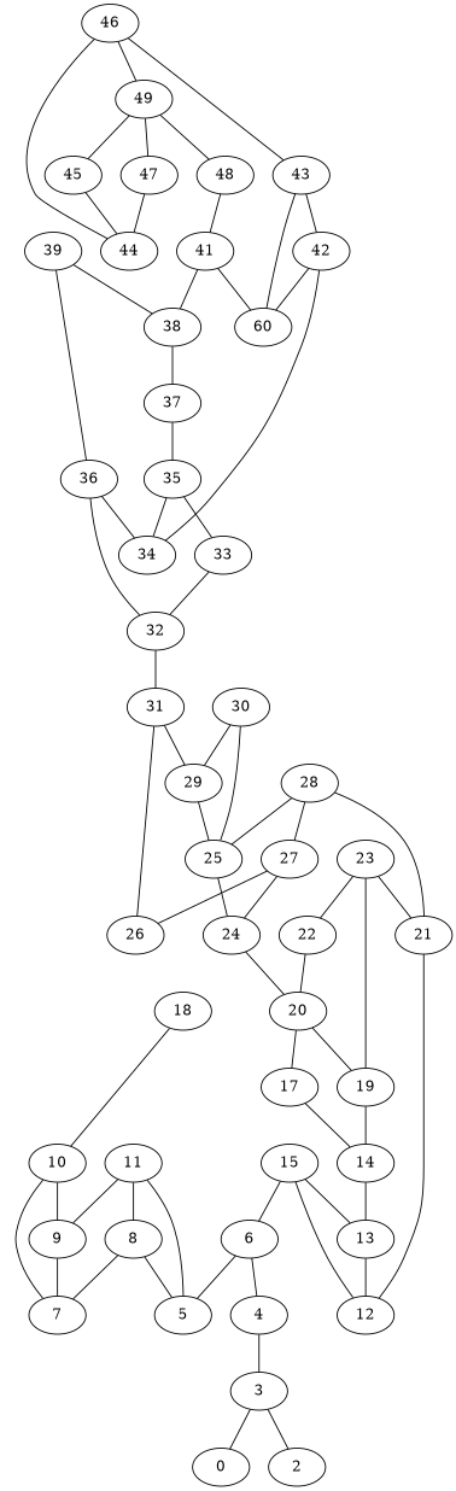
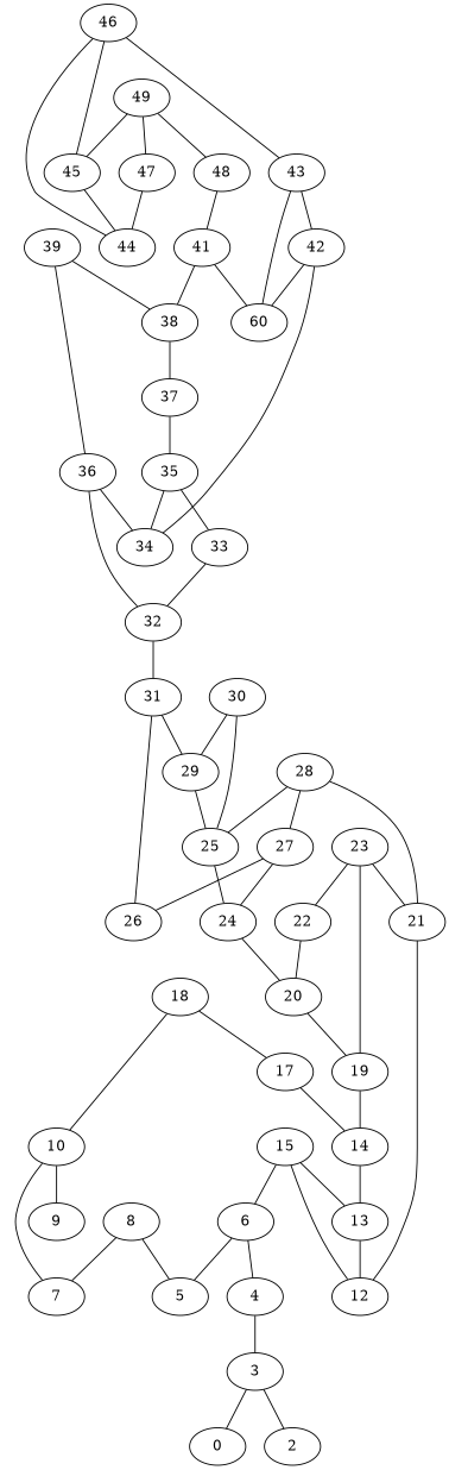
  graph {
    edge [color=black]
    3
    0
    2
    4
    6
    5
    8
    7
    9
    10
-   11
    13
    12
    14
    15
    17
    18
    19
    20
    21
    22
    23
    24
    25
    27
    26
    28
    29
    30
    31
    32
    33
    35
    34
    36
    37
    38
    39
    41
    n40 [label=60]
    42
    43
    45
    44
    46
    47
    48
    49
    3 -- 0
    3 -- 2
    4 -- 3
    6 -- 4
    6 -- 5
    8 -- 5
    8 -- 7
-   9 -- 7
    10 -- 7
    10 -- 9
-   11 -- 5
-   11 -- 8
-   11 -- 9
    13 -- 12
    14 -- 13
    15 -- 6
    15 -- 13
    15 -- 12
    17 -- 14
    18 -- 10
-   20 -- 17
+   18 -- 17
    19 -- 14
    20 -- 19
    21 -- 12
    22 -- 20
    23 -- 19
    23 -- 21
    23 -- 22
    24 -- 20
    25 -- 24
    27 -- 24
    27 -- 26
    28 -- 21
    28 -- 25
    28 -- 27
    29 -- 25
    30 -- 25
    30 -- 29
    31 -- 26
    31 -- 29
    32 -- 31
    33 -- 32
    35 -- 33
    35 -- 34
    36 -- 32
    36 -- 34
    37 -- 35
    38 -- 37
    39 -- 36
    39 -- 38
    41 -- 38
    41 -- n40
    42 -- 34
    42 -- n40
    43 -- n40
    43 -- 42
    45 -- 44
    46 -- 43
-   46 -- 49
+   46 -- 45
    46 -- 44
    47 -- 44
    48 -- 41
    49 -- 45
    49 -- 47
    49 -- 48
  }
